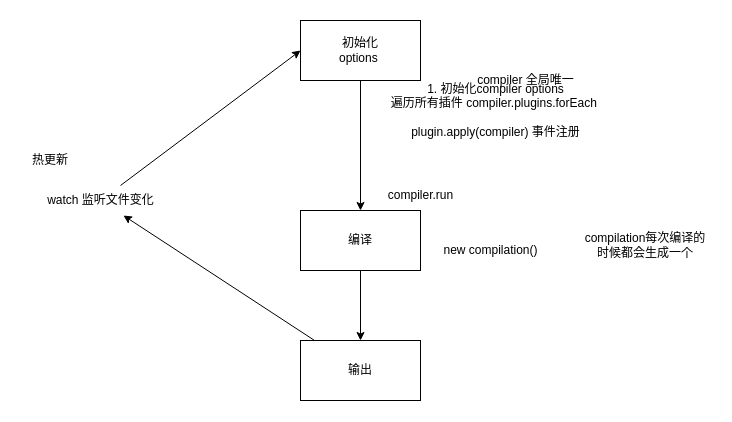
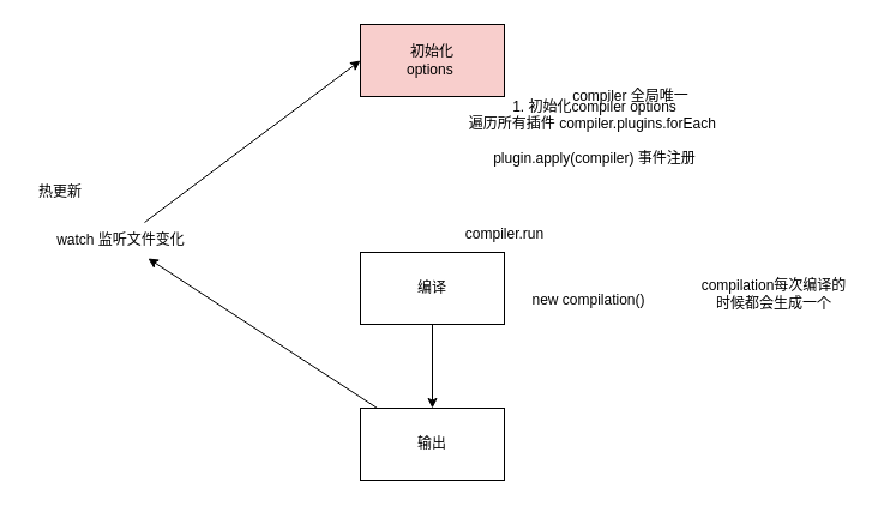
  <mxCell id="0" />
  <mxCell id="1" parent="0" />
- <mxCell id="2" value="" style="edgeStyle=none;html=1;" parent="1" source="3" target="5" edge="1"><mxGeometry relative="1" as="geometry" /></mxCell>
- <mxCell id="3" value="初始化&lt;br&gt;options&amp;nbsp;" style="whiteSpace=wrap;html=1;" parent="1" vertex="1"><mxGeometry x="300" y="20" width="120" height="60" as="geometry" /></mxCell>
+ <mxCell id="3" value="初始化&lt;br&gt;options&amp;nbsp;" style="whiteSpace=wrap;html=1;fillColor=#f8cecc;" parent="1" vertex="1"><mxGeometry x="300" y="20" width="120" height="60" as="geometry" /></mxCell>
  <mxCell id="4" value="" style="edgeStyle=none;html=1;" parent="1" source="5" target="11" edge="1"><mxGeometry relative="1" as="geometry" /></mxCell>
  <mxCell id="5" value="编译" style="whiteSpace=wrap;html=1;" parent="1" vertex="1"><mxGeometry x="300" y="210" width="120" height="60" as="geometry" /></mxCell>
  <mxCell id="6" value="1. 初始化compiler options&lt;br&gt;遍历所有插件 compiler.plugins.forEach&amp;nbsp;&lt;br&gt;&lt;br&gt;plugin.apply(compiler) 事件注册" style="text;html=1;align=center;verticalAlign=middle;resizable=0;points=[];autosize=1;strokeColor=none;fillColor=none;" parent="1" vertex="1"><mxGeometry x="380" y="75" width="230" height="70" as="geometry" /></mxCell>
  <mxCell id="7" value="compiler 全局唯一" style="text;html=1;align=center;verticalAlign=middle;resizable=0;points=[];autosize=1;strokeColor=none;fillColor=none;" parent="1" vertex="1"><mxGeometry x="465" y="65" width="120" height="30" as="geometry" /></mxCell>
  <mxCell id="8" value="compiler.run" style="text;html=1;align=center;verticalAlign=middle;resizable=0;points=[];autosize=1;strokeColor=none;fillColor=none;" parent="1" vertex="1"><mxGeometry x="375" y="180" width="90" height="30" as="geometry" /></mxCell>
  <mxCell id="9" value="new compilation()" style="text;html=1;align=center;verticalAlign=middle;resizable=0;points=[];autosize=1;strokeColor=none;fillColor=none;" parent="1" vertex="1"><mxGeometry x="430" y="235" width="120" height="30" as="geometry" /></mxCell>
  <mxCell id="10" style="edgeStyle=none;html=1;" parent="1" source="11" target="13" edge="1"><mxGeometry relative="1" as="geometry" /></mxCell>
  <mxCell id="11" value="输出" style="whiteSpace=wrap;html=1;" parent="1" vertex="1"><mxGeometry x="300" y="340" width="120" height="60" as="geometry" /></mxCell>
  <mxCell id="12" style="edgeStyle=none;html=1;entryX=0;entryY=0.5;entryDx=0;entryDy=0;" parent="1" source="13" target="3" edge="1"><mxGeometry relative="1" as="geometry" /></mxCell>
  <mxCell id="13" value="watch 监听文件变化" style="text;html=1;align=center;verticalAlign=middle;resizable=0;points=[];autosize=1;strokeColor=none;fillColor=none;" parent="1" vertex="1"><mxGeometry x="35" y="185" width="130" height="30" as="geometry" /></mxCell>
  <mxCell id="14" value="compilation每次编译的时候都会生成一个" style="text;html=1;align=center;verticalAlign=middle;whiteSpace=wrap;rounded=0;" parent="1" vertex="1"><mxGeometry x="580" y="230" width="130" height="30" as="geometry" /></mxCell>
  <mxCell id="15" value="热更新" style="text;html=1;align=center;verticalAlign=middle;whiteSpace=wrap;rounded=0;" parent="1" vertex="1"><mxGeometry x="20" y="145" width="60" height="30" as="geometry" /></mxCell>
